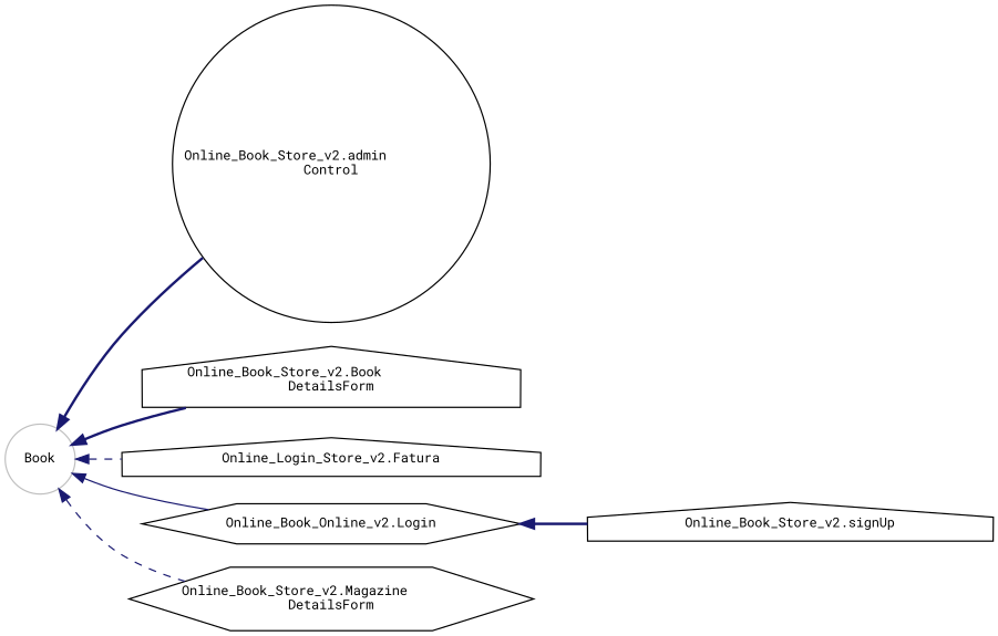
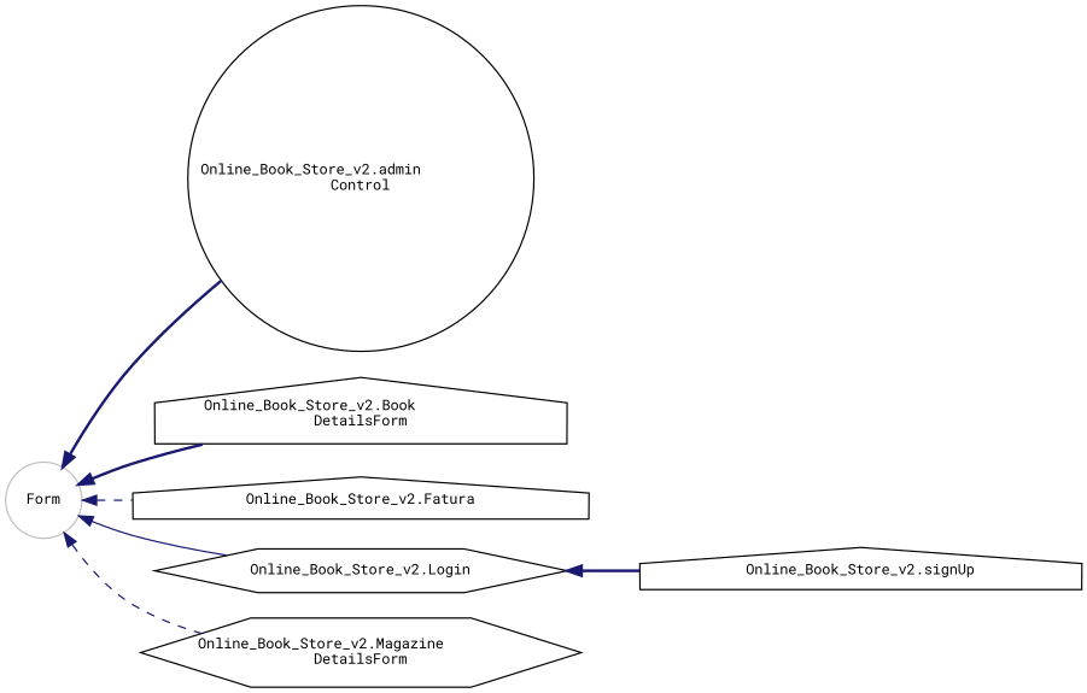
  digraph {
    fontname="Roboto Mono"
    rankdir=LR
    node [color=black fillcolor=white fontname="Roboto Mono" fontsize=10 shape=house style=filled]
    edge [color=midnightblue dir=back fontname="Roboto Mono" fontsize=10 labelfontname=Helvetica labelfontsize=10 style=bold]
-   n1 [color=grey75 height=0.2 label=Book shape=circle width=0.4]
+   n1 [color=grey75 height=0.2 label=Form shape=circle width=0.4]
    n2 [height=0.2 label="Online_Book_Store_v2.admin\lControl" shape=circle width=0.4]
    n3 [height=0.2 label="Online_Book_Store_v2.Book\lDetailsForm" width=0.4]
-   n4 [height=0.2 label="Online_Login_Store_v2.Fatura" width=0.4]
-   n5 [height=0.2 label="Online_Book_Online_v2.Login" shape=hexagon width=0.4]
+   n4 [height=0.2 label="Online_Book_Store_v2.Fatura" width=0.4]
+   n5 [height=0.2 label="Online_Book_Store_v2.Login" shape=hexagon width=0.4]
    n6 [height=0.2 label="Online_Book_Store_v2.Magazine\lDetailsForm" shape=hexagon width=0.4]
    n7 [height=0.2 label="Online_Book_Store_v2.signUp" width=0.4]
    n1 -> n2
    n1 -> n3
    n1 -> n4 [style=dashed]
    n1 -> n5 [style=solid]
    n1 -> n6 [style=dashed]
    n5 -> n7
  }
